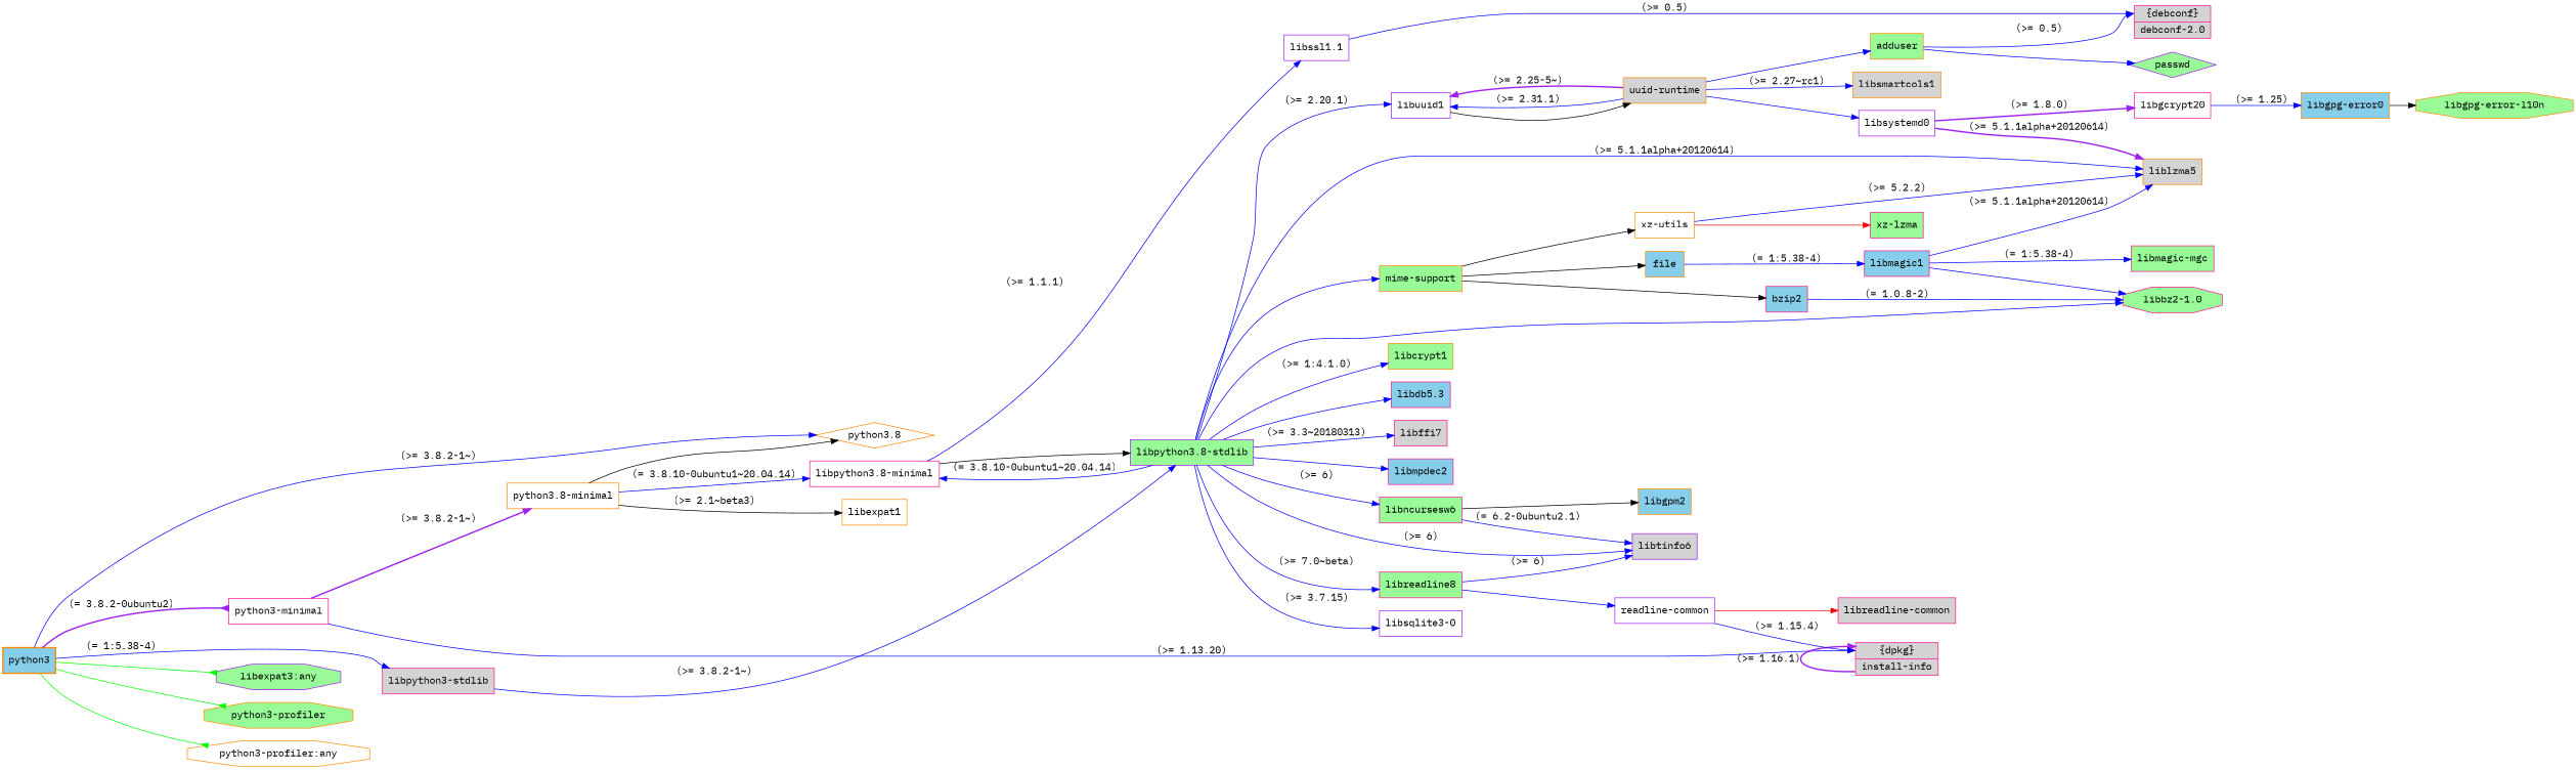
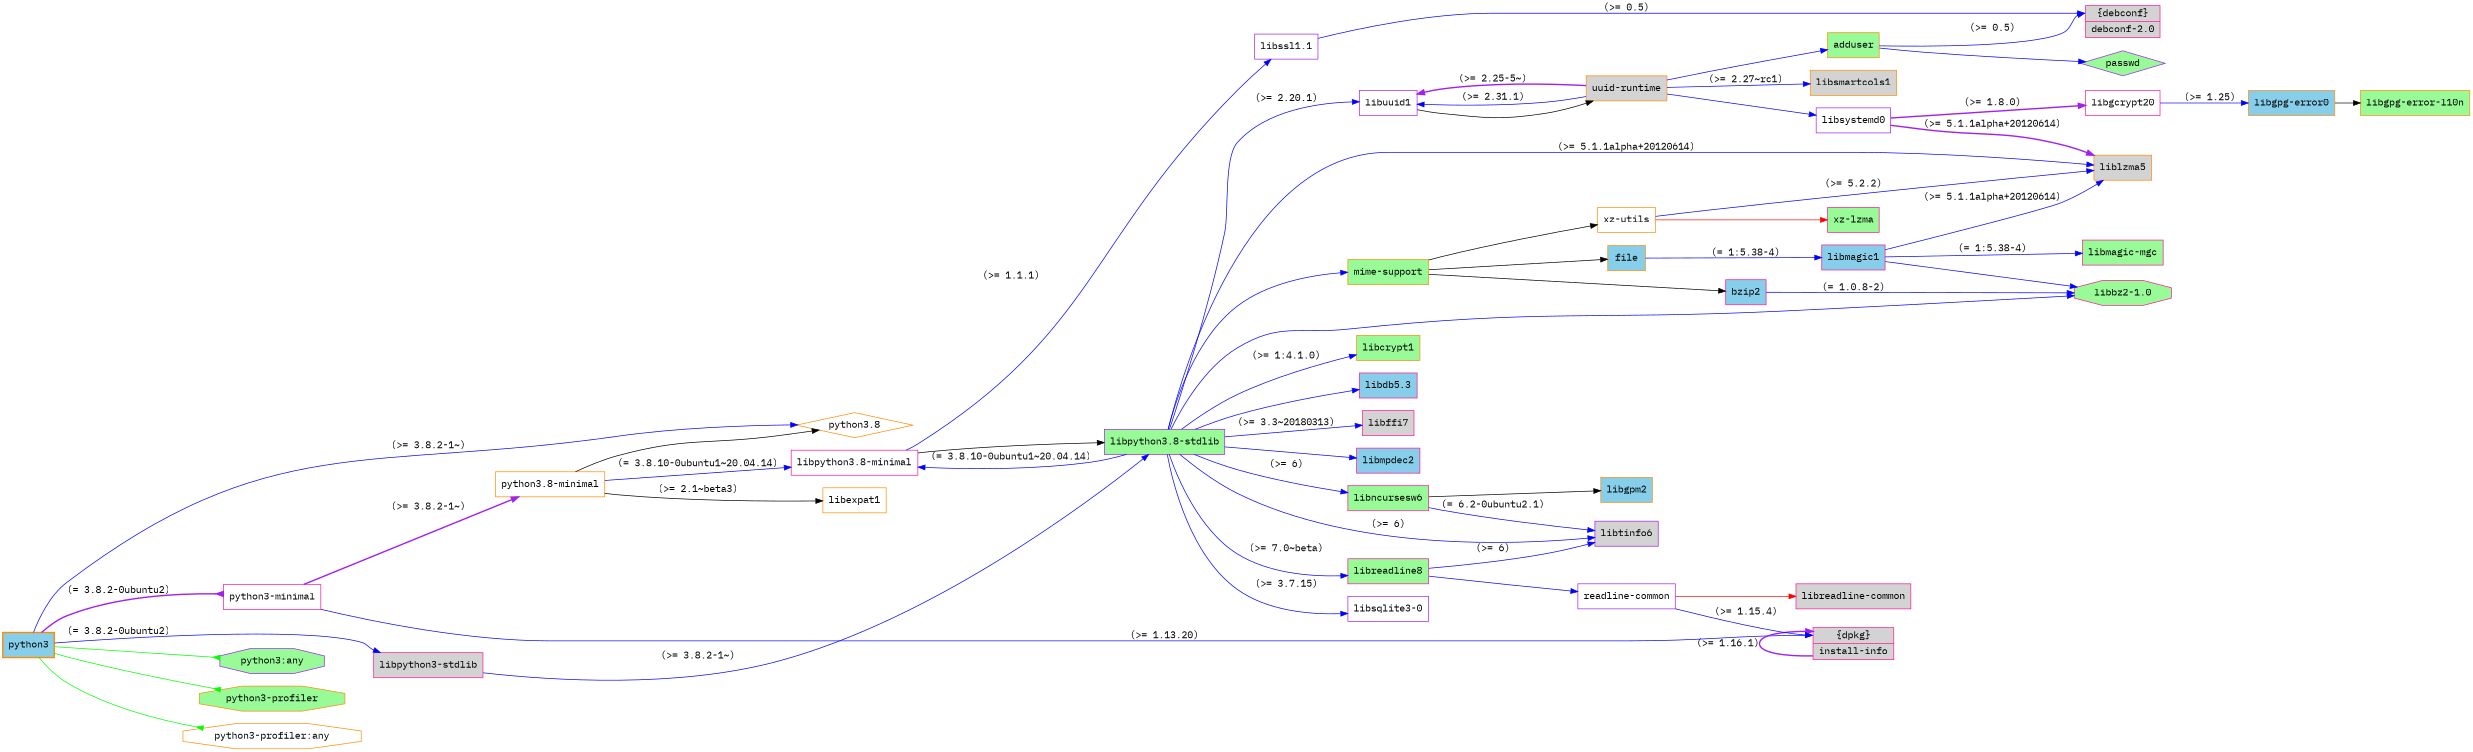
  digraph {
    fontname="IBM Plex Mono"
    rankdir=LR
    node [color=darkorange fillcolor=white fontname="IBM Plex Mono" shape=box style=filled]
    edge [color=blue fontname="IBM Plex Mono"]
    python3 [fillcolor=skyblue style="setlinewidth(2),filled"]
    "python3-minimal" [color=deeppink]
    "python3.8" [shape=diamond]
    "libpython3-stdlib" [color=deeppink fillcolor=lightgrey]
-   "python3:any" [color=purple fillcolor=palegreen shape=octagon label="libexpat3:any"]
+   "python3:any" [color=purple fillcolor=palegreen shape=octagon]
    "python3-profiler" [fillcolor=palegreen shape=octagon]
    "python3-profiler:any" [shape=octagon]
    "python3.8-minimal"
    n9 [color=deeppink fillcolor=lightgrey label="<dpkg> \{dpkg\} | <install-info> install-info" shape=record]
    "libpython3.8-stdlib" [color=purple fillcolor=palegreen]
    "libpython3.8-minimal" [color=deeppink]
    libexpat1
    "libssl1.1" [color=purple]
    n14 [color=deeppink fillcolor=lightgrey label="<debconf> \{debconf\} | <debconf-2.0> debconf-2.0" shape=record]
    "mime-support" [fillcolor=palegreen]
    "libbz2-1.0" [color=deeppink fillcolor=palegreen shape=octagon]
    liblzma5 [fillcolor=lightgrey]
    libcrypt1 [fillcolor=palegreen]
    "libdb5.3" [color=deeppink fillcolor=skyblue]
    libffi7 [color=deeppink fillcolor=lightgrey]
    libmpdec2 [color=deeppink fillcolor=skyblue]
    libncursesw6 [color=deeppink fillcolor=palegreen]
    libtinfo6 [color=purple fillcolor=lightgrey]
    libreadline8 [color=deeppink fillcolor=palegreen]
    "libsqlite3-0" [color=purple]
    libuuid1 [color=purple]
    bzip2 [color=deeppink fillcolor=skyblue]
    file [fillcolor=skyblue]
    "xz-utils"
    libgpm2 [fillcolor=skyblue]
    "readline-common" [color=purple]
    "uuid-runtime" [fillcolor=lightgrey]
    libmagic1 [color=deeppink fillcolor=skyblue]
    "xz-lzma" [color=deeppink fillcolor=palegreen]
    "libmagic-mgc" [color=deeppink fillcolor=palegreen]
    "libreadline-common" [color=deeppink fillcolor=lightgrey]
    adduser [fillcolor=palegreen]
    libsmartcols1 [fillcolor=lightgrey]
    libsystemd0 [color=purple]
    passwd [color=purple fillcolor=palegreen shape=diamond]
    libgcrypt20 [color=deeppink]
    "libgpg-error0" [fillcolor=skyblue]
-   "libgpg-error-l10n" [fillcolor=palegreen shape=octagon]
+   "libgpg-error-l10n" [fillcolor=palegreen]
    python3 -> "python3-minimal" [arrowhead=inv color=purple label="(= 3.8.2-0ubuntu2)" style=bold]
    python3 -> "python3.8" [label="(>= 3.8.2-1~)"]
-   python3 -> "libpython3-stdlib" [label="(= 1:5.38-4)"]
+   python3 -> "libpython3-stdlib" [label="(= 3.8.2-0ubuntu2)"]
    python3 -> "python3:any" [arrowhead=inv color=green]
    python3 -> "python3-profiler" [arrowhead=inv color=green]
    python3 -> "python3-profiler:any" [arrowhead=inv color=green]
    "python3-minimal" -> "python3.8-minimal" [color=purple label="(>= 3.8.2-1~)" style=bold]
    "python3-minimal" -> n9 [headport=dpkg label="(>= 1.13.20)"]
    "libpython3-stdlib" -> "libpython3.8-stdlib" [label="(>= 3.8.2-1~)"]
    "python3.8-minimal" -> "python3.8" [color=""]
    "python3.8-minimal" -> "libpython3.8-minimal" [label="(= 3.8.10-0ubuntu1~20.04.14)"]
    "python3.8-minimal" -> libexpat1 [color=black label="(>= 2.1~beta3)"]
    n9 -> n9 [color=purple headport=dpkg label="(>= 1.16.1)" style=bold tailport="install-info"]
    "libpython3.8-stdlib" -> "libpython3.8-minimal" [label="(= 3.8.10-0ubuntu1~20.04.14)"]
    "libpython3.8-stdlib" -> "mime-support"
    "libpython3.8-stdlib" -> "libbz2-1.0"
    "libpython3.8-stdlib" -> liblzma5 [label="(>= 5.1.1alpha+20120614)"]
    "libpython3.8-stdlib" -> libcrypt1 [label="(>= 1:4.1.0)"]
    "libpython3.8-stdlib" -> "libdb5.3"
    "libpython3.8-stdlib" -> libffi7 [label="(>= 3.3~20180313)"]
    "libpython3.8-stdlib" -> libmpdec2
    "libpython3.8-stdlib" -> libncursesw6 [label="(>= 6)"]
    "libpython3.8-stdlib" -> libtinfo6 [label="(>= 6)"]
    "libpython3.8-stdlib" -> libreadline8 [label="(>= 7.0~beta)"]
    "libpython3.8-stdlib" -> "libsqlite3-0" [label="(>= 3.7.15)"]
    "libpython3.8-stdlib" -> libuuid1 [label="(>= 2.20.1)"]
    "libpython3.8-minimal" -> "libpython3.8-stdlib" [color=""]
    "libpython3.8-minimal" -> "libssl1.1" [label="(>= 1.1.1)"]
    "libssl1.1" -> n14 [headport=debconf label="(>= 0.5)"]
    "mime-support" -> bzip2 [color=""]
    "mime-support" -> file [color=""]
    "mime-support" -> "xz-utils" [color=""]
    libncursesw6 -> libtinfo6 [label="(= 6.2-0ubuntu2.1)"]
    libncursesw6 -> libgpm2 [color=""]
    libreadline8 -> libtinfo6 [label="(>= 6)"]
    libreadline8 -> "readline-common"
    libuuid1 -> "uuid-runtime" [color=""]
    bzip2 -> "libbz2-1.0" [label="(= 1.0.8-2)"]
    file -> libmagic1 [label="(= 1:5.38-4)"]
    "xz-utils" -> liblzma5 [label="(>= 5.2.2)"]
    "xz-utils" -> "xz-lzma" [color=red]
    "readline-common" -> n9 [headport=dpkg label="(>= 1.15.4)"]
    "readline-common" -> "libreadline-common" [color=red]
    "uuid-runtime" -> libuuid1 [color=purple label="(>= 2.25-5~)" style=bold]
    "uuid-runtime" -> libuuid1 [label="(>= 2.31.1)"]
    "uuid-runtime" -> adduser
    "uuid-runtime" -> libsmartcols1 [label="(>= 2.27~rc1)"]
    "uuid-runtime" -> libsystemd0
    libmagic1 -> "libbz2-1.0"
    libmagic1 -> liblzma5 [label="(>= 5.1.1alpha+20120614)"]
    libmagic1 -> "libmagic-mgc" [label="(= 1:5.38-4)"]
    adduser -> n14 [headport=debconf label="(>= 0.5)"]
    adduser -> passwd
    libsystemd0 -> liblzma5 [color=purple label="(>= 5.1.1alpha+20120614)" style=bold]
    libsystemd0 -> libgcrypt20 [color=purple label="(>= 1.8.0)" style=bold]
    libgcrypt20 -> "libgpg-error0" [label="(>= 1.25)"]
    "libgpg-error0" -> "libgpg-error-l10n" [color=""]
  }
